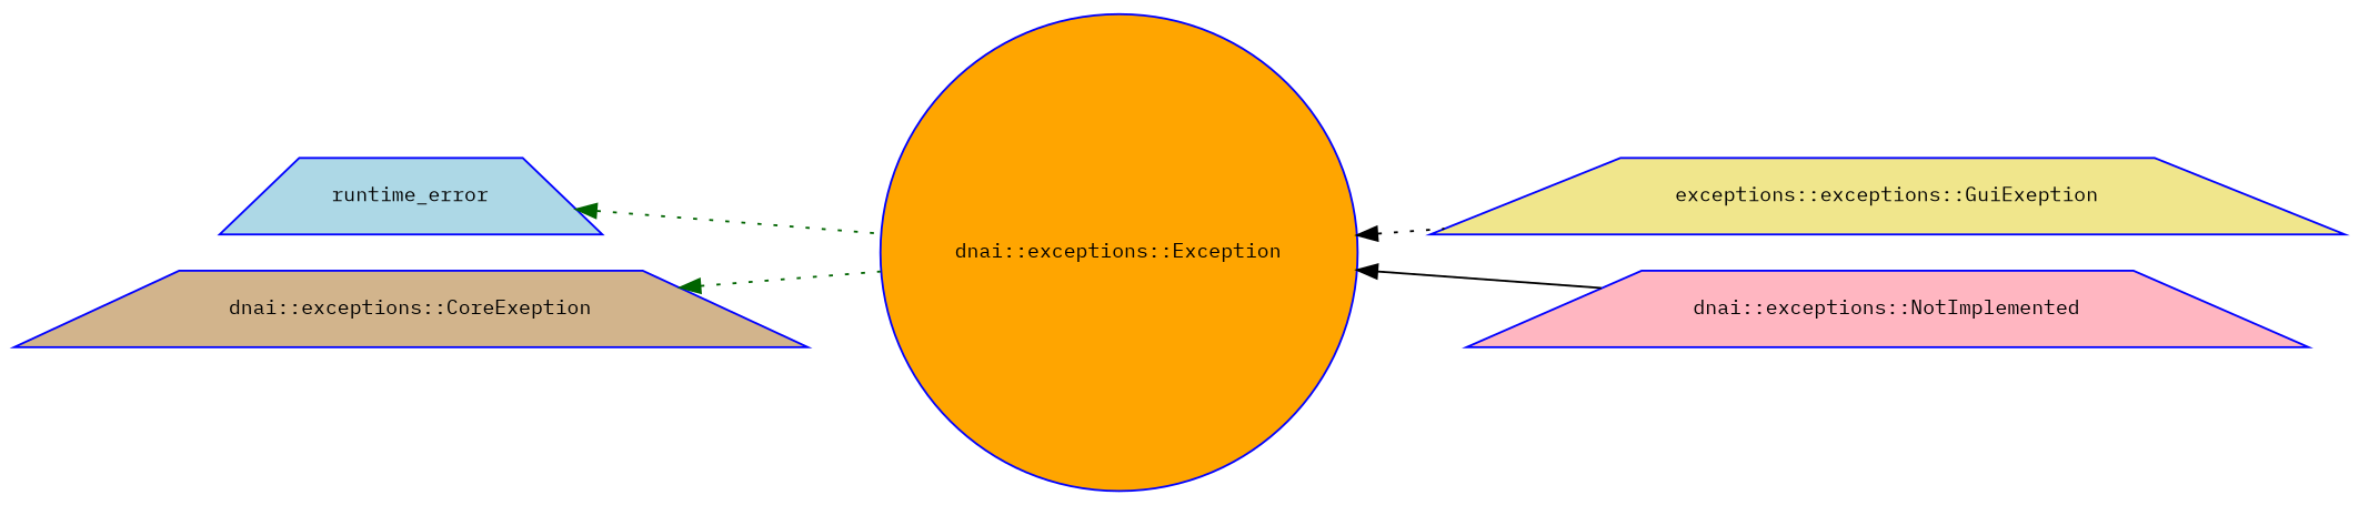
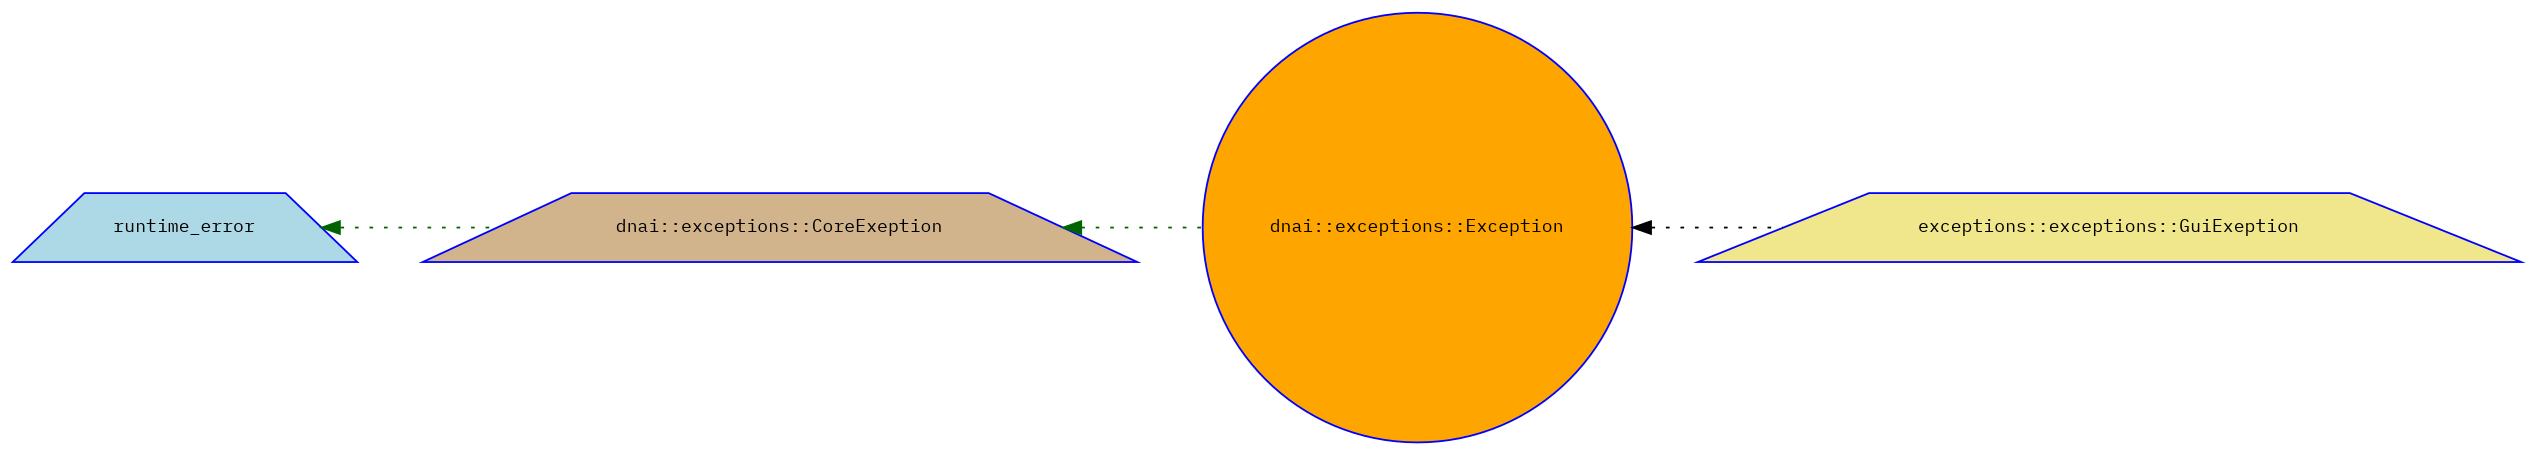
  digraph {
    fontname="IBM Plex Mono"
    rankdir=LR
    node [color=blue fontname="IBM Plex Mono" fontsize=10 shape=trapezium style=filled]
    edge [color=darkgreen dir=back fontname="IBM Plex Mono" fontsize=10 labelfontname=Helvetica labelfontsize=10 style=dotted]
    n1 [fillcolor=lightblue height=0.2 label=runtime_error width=0.4]
    n2 [fillcolor=orange height=0.2 label="dnai::exceptions::Exception" shape=circle width=0.4]
    n3 [fillcolor=khaki height=0.2 label="exceptions::exceptions::GuiExeption" width=0.4]
-   n4 [fillcolor=lightpink height=0.2 label="dnai::exceptions::NotImplemented" width=0.4]
    n5 [fillcolor=tan height=0.2 label="dnai::exceptions::CoreExeption" width=0.4]
-   n1 -> n2
+   n1 -> n5
    n2 -> n3 [color=black]
-   n2 -> n4 [color=black style=solid]
    n5 -> n2
  }
